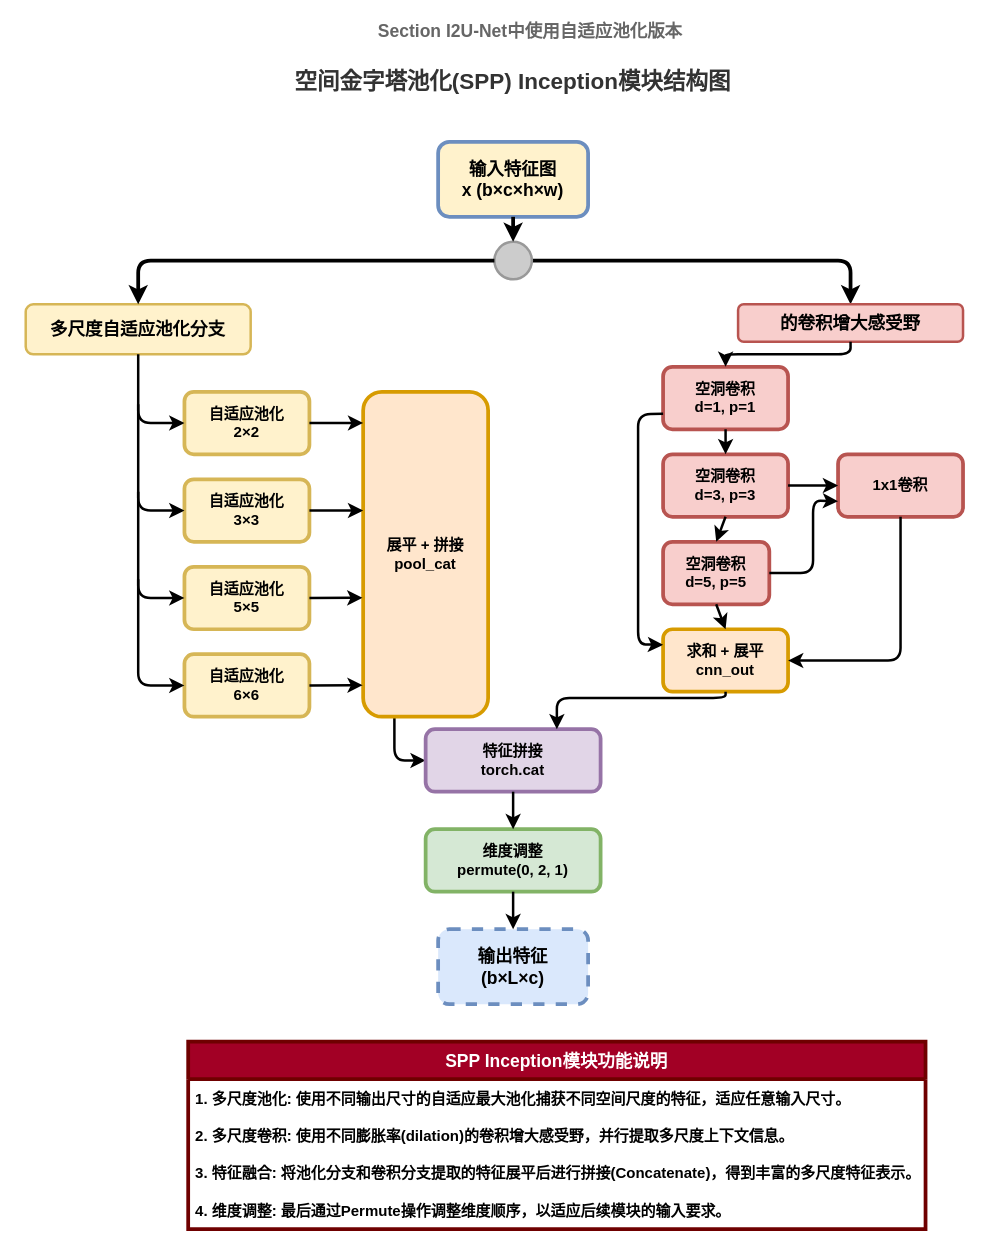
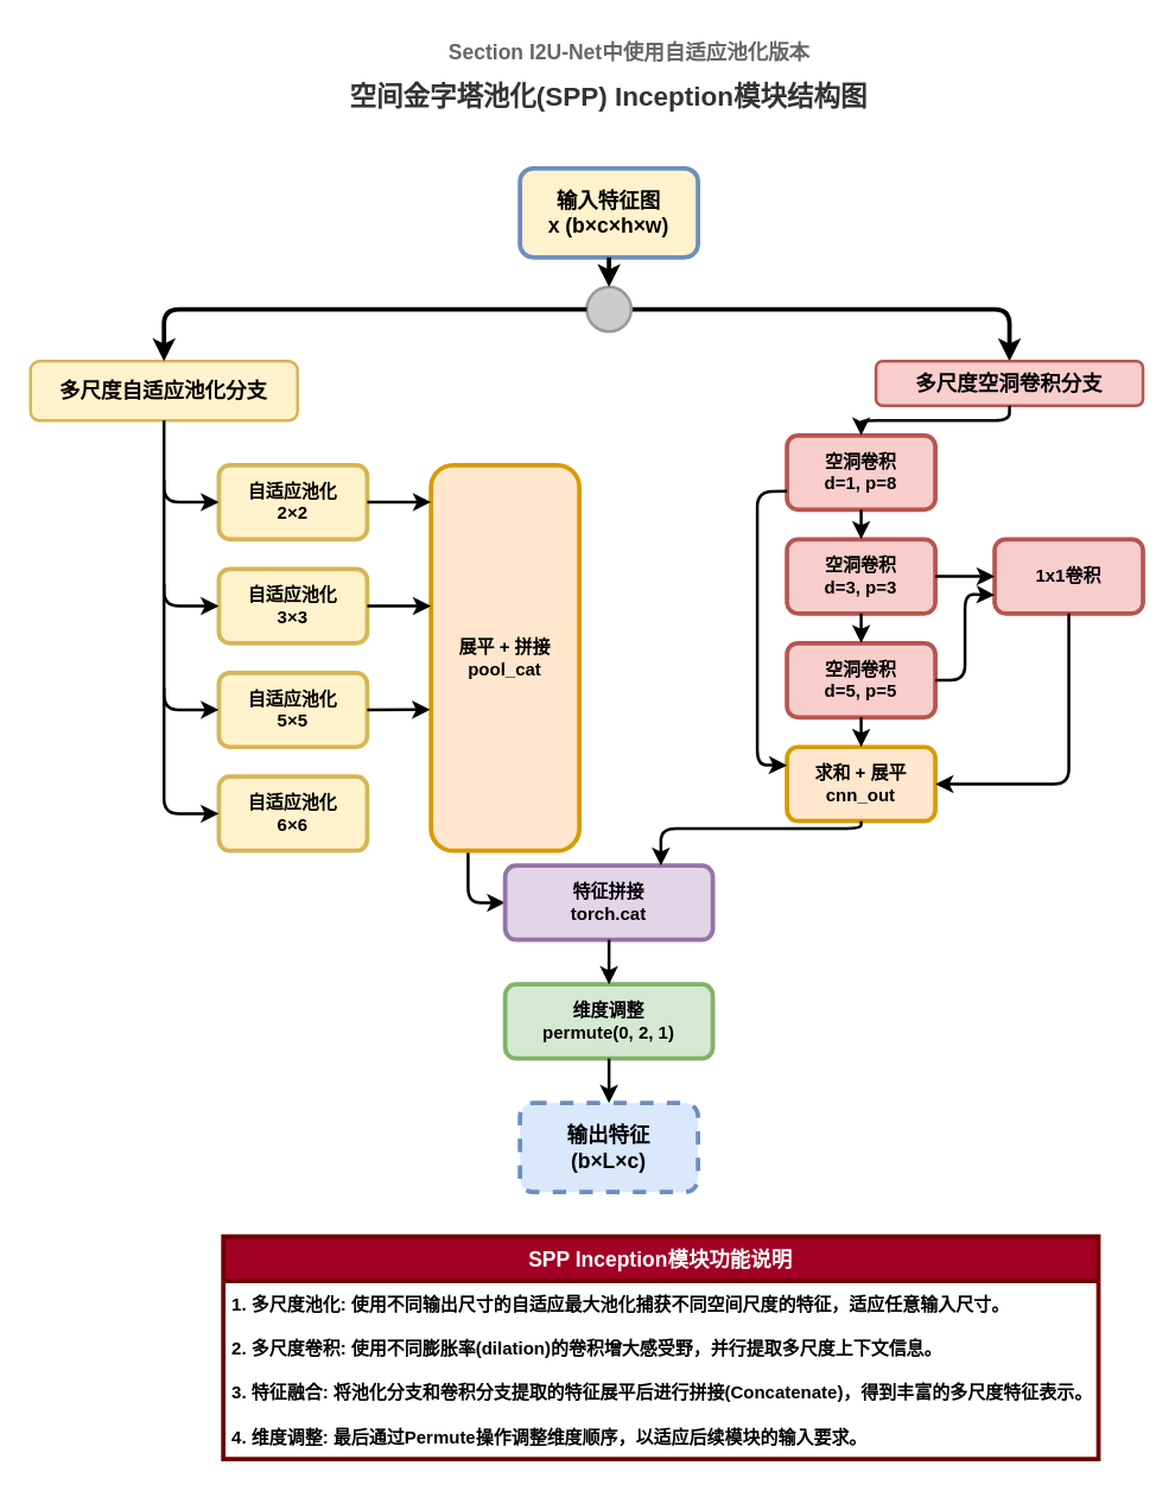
  <mxCell id="0" />
  <mxCell id="1" parent="0" />
  <mxCell id="2" value="空间金字塔池化(SPP) Inception模块结构图" style="text;html=1;strokeColor=none;fillColor=none;align=center;verticalAlign=middle;whiteSpace=wrap;rounded=0;fontStyle=1;fontSize=18;fontColor=#333333;" vertex="1" parent="1"><mxGeometry x="150" y="50" width="520" height="30" as="geometry" /></mxCell>
- <mxCell id="3" value="Section I2U-Net中使用自适应池化版本" style="text;html=1;strokeColor=none;fillColor=none;align=center;verticalAlign=middle;whiteSpace=wrap;rounded=0;fontStyle=1;fontSize=14;fontColor=#666666;" vertex="1" parent="1"><mxGeometry x="164" y="10" width="520" height="30" as="geometry" /></mxCell>
+ <mxCell id="3" value="Section I2U-Net中使用自适应池化版本" style="text;html=1;strokeColor=none;fillColor=none;align=center;verticalAlign=middle;whiteSpace=wrap;rounded=0;fontStyle=1;fontSize=14;fontColor=#666666;" vertex="1" parent="1"><mxGeometry x="164" y="20" width="520" height="30" as="geometry" /></mxCell>
  <mxCell id="4" value="输入特征图&#10;x (b×c×h×w)" style="rounded=1;whiteSpace=wrap;html=1;fillColor=#fff2cc;strokeColor=#6c8ebf;fontStyle=1;fontSize=14;strokeWidth=3;" vertex="1" parent="1"><mxGeometry x="350" y="113" width="120" height="60" as="geometry" /></mxCell>
  <mxCell id="5" style="edgeStyle=orthogonalEdgeStyle;rounded=1;orthogonalLoop=1;jettySize=auto;html=1;exitX=1;exitY=0.5;exitDx=0;exitDy=0;entryX=0.5;entryY=0;entryDx=0;entryDy=0;curved=0;strokeWidth=3;" edge="1" parent="1" source="6" target="15"><mxGeometry relative="1" as="geometry" /></mxCell>
  <mxCell id="6" value="" style="ellipse;whiteSpace=wrap;html=1;aspect=fixed;fillColor=#cccccc;strokeColor=#999999;strokeWidth=2;" vertex="1" parent="1"><mxGeometry x="395" y="193" width="30" height="30" as="geometry" /></mxCell>
  <mxCell id="7" value="" style="endArrow=classic;html=1;rounded=1;exitX=0.5;exitY=1;exitDx=0;exitDy=0;entryX=0.5;entryY=0;entryDx=0;entryDy=0;strokeWidth=3;" edge="1" parent="1" source="4" target="6"><mxGeometry width="50" height="50" relative="1" as="geometry"><mxPoint x="410" y="183" as="sourcePoint" /><mxPoint x="460" y="133" as="targetPoint" /></mxGeometry></mxCell>
  <mxCell id="8" value="多尺度自适应池化分支" style="text;html=1;strokeColor=#D6B656;fillColor=#FFF2CC;align=center;verticalAlign=middle;whiteSpace=wrap;rounded=1;fontStyle=1;fontSize=14;strokeWidth=2;" vertex="1" parent="1"><mxGeometry x="20" y="243" width="180" height="40" as="geometry" /></mxCell>
  <mxCell id="9" value="自适应池化&#10;2×2" style="rounded=1;whiteSpace=wrap;html=1;fillColor=#fff2cc;strokeColor=#d6b656;fontStyle=1;fontSize=12;strokeWidth=3;" vertex="1" parent="1"><mxGeometry x="147" y="313" width="100" height="50" as="geometry" /></mxCell>
  <mxCell id="10" value="自适应池化&#10;3×3" style="rounded=1;whiteSpace=wrap;html=1;fillColor=#fff2cc;strokeColor=#d6b656;fontStyle=1;fontSize=12;strokeWidth=3;" vertex="1" parent="1"><mxGeometry x="147" y="383" width="100" height="50" as="geometry" /></mxCell>
  <mxCell id="11" value="自适应池化&#10;5×5" style="rounded=1;whiteSpace=wrap;html=1;fillColor=#fff2cc;strokeColor=#d6b656;fontStyle=1;fontSize=12;strokeWidth=3;" vertex="1" parent="1"><mxGeometry x="147" y="453" width="100" height="50" as="geometry" /></mxCell>
  <mxCell id="12" value="自适应池化&#10;6×6" style="rounded=1;whiteSpace=wrap;html=1;fillColor=#fff2cc;strokeColor=#d6b656;fontStyle=1;fontSize=12;strokeWidth=3;" vertex="1" parent="1"><mxGeometry x="147" y="523" width="100" height="50" as="geometry" /></mxCell>
  <mxCell id="13" style="edgeStyle=orthogonalEdgeStyle;rounded=1;orthogonalLoop=1;jettySize=auto;html=1;exitX=0.25;exitY=1;exitDx=0;exitDy=0;entryX=0;entryY=0.5;entryDx=0;entryDy=0;curved=0;strokeWidth=2;" edge="1" parent="1" source="14" target="21"><mxGeometry relative="1" as="geometry" /></mxCell>
  <mxCell id="14" value="展平 + 拼接&#10;pool_cat" style="rounded=1;whiteSpace=wrap;html=1;fillColor=#ffe6cc;strokeColor=#d79b00;fontStyle=1;fontSize=12;strokeWidth=3;" vertex="1" parent="1"><mxGeometry x="290" y="313" width="100" height="260" as="geometry" /></mxCell>
- <mxCell id="15" value="的卷积增大感受野" style="text;html=1;strokeColor=#B85450;fillColor=#F8CECC;align=center;verticalAlign=middle;whiteSpace=wrap;rounded=1;fontStyle=1;fontSize=14;strokeWidth=2;" vertex="1" parent="1"><mxGeometry x="590" y="243" width="180" height="30" as="geometry" /></mxCell>
- <mxCell id="16" value="空洞卷积&#10;d=1, p=1" style="rounded=1;whiteSpace=wrap;html=1;fillColor=#f8cecc;strokeColor=#b85450;fontStyle=1;fontSize=12;strokeWidth=3;" vertex="1" parent="1"><mxGeometry x="530" y="293" width="100" height="50" as="geometry" /></mxCell>
+ <mxCell id="15" value="多尺度空洞卷积分支" style="text;html=1;strokeColor=#B85450;fillColor=#F8CECC;align=center;verticalAlign=middle;whiteSpace=wrap;rounded=1;fontStyle=1;fontSize=14;strokeWidth=2;" vertex="1" parent="1"><mxGeometry x="590" y="243" width="180" height="30" as="geometry" /></mxCell>
+ <mxCell id="16" value="空洞卷积&#10;d=1, p=8" style="rounded=1;whiteSpace=wrap;html=1;fillColor=#f8cecc;strokeColor=#b85450;fontStyle=1;fontSize=12;strokeWidth=3;" vertex="1" parent="1"><mxGeometry x="530" y="293" width="100" height="50" as="geometry" /></mxCell>
  <mxCell id="17" value="空洞卷积&#10;d=3, p=3" style="rounded=1;whiteSpace=wrap;html=1;fillColor=#f8cecc;strokeColor=#b85450;fontStyle=1;fontSize=12;strokeWidth=3;" vertex="1" parent="1"><mxGeometry x="530" y="363" width="100" height="50" as="geometry" /></mxCell>
- <mxCell id="18" value="空洞卷积&#10;d=5, p=5" style="rounded=1;whiteSpace=wrap;html=1;fillColor=#f8cecc;strokeColor=#b85450;fontStyle=1;fontSize=12;strokeWidth=3;" vertex="1" parent="1"><mxGeometry x="530" y="433" width="85" height="50" as="geometry" /></mxCell>
+ <mxCell id="18" value="空洞卷积&#10;d=5, p=5" style="rounded=1;whiteSpace=wrap;html=1;fillColor=#f8cecc;strokeColor=#b85450;fontStyle=1;fontSize=12;strokeWidth=3;" vertex="1" parent="1"><mxGeometry x="530" y="433" width="100" height="50" as="geometry" /></mxCell>
  <mxCell id="19" value="1x1卷积" style="rounded=1;whiteSpace=wrap;html=1;fillColor=#f8cecc;strokeColor=#b85450;fontStyle=1;fontSize=12;strokeWidth=3;" vertex="1" parent="1"><mxGeometry x="670" y="363" width="100" height="50" as="geometry" /></mxCell>
  <mxCell id="20" value="求和 + 展平&#10;cnn_out" style="rounded=1;whiteSpace=wrap;html=1;fillColor=#ffe6cc;strokeColor=#d79b00;fontStyle=1;fontSize=12;strokeWidth=3;" vertex="1" parent="1"><mxGeometry x="530" y="503" width="100" height="50" as="geometry" /></mxCell>
  <mxCell id="21" value="特征拼接&#10;torch.cat" style="rounded=1;whiteSpace=wrap;html=1;fillColor=#e1d5e7;strokeColor=#9673a6;fontStyle=1;fontSize=12;strokeWidth=3;" vertex="1" parent="1"><mxGeometry x="340" y="583" width="140" height="50" as="geometry" /></mxCell>
  <mxCell id="22" value="维度调整&#10;permute(0, 2, 1)" style="rounded=1;whiteSpace=wrap;html=1;fillColor=#d5e8d4;strokeColor=#82b366;fontStyle=1;fontSize=12;strokeWidth=3;" vertex="1" parent="1"><mxGeometry x="340" y="663" width="140" height="50" as="geometry" /></mxCell>
  <mxCell id="23" value="输出特征&#10;(b×L×c)" style="rounded=1;whiteSpace=wrap;html=1;fillColor=#dae8fc;strokeColor=#6c8ebf;fontStyle=1;fontSize=14;strokeWidth=3;dashed=1;" vertex="1" parent="1"><mxGeometry x="350" y="743" width="120" height="60" as="geometry" /></mxCell>
  <mxCell id="24" value="" style="edgeStyle=orthogonalEdgeStyle;endArrow=classic;html=1;rounded=1;strokeWidth=3;entryX=0.5;entryY=0;entryDx=0;entryDy=0;" edge="1" parent="1" source="6" target="8"><mxGeometry width="50" height="50" relative="1" as="geometry"><mxPoint x="410" y="233" as="sourcePoint" /><mxPoint x="180" y="233" as="targetPoint" /><Array as="points"><mxPoint x="110" y="208" /></Array></mxGeometry></mxCell>
  <mxCell id="25" value="" style="endArrow=classic;html=1;rounded=1;exitX=1;exitY=0.5;exitDx=0;exitDy=0;entryX=0;entryY=0.096;entryDx=0;entryDy=0;strokeWidth=2;jumpStyle=arc;jumpSize=6;entryPerimeter=0;" edge="1" parent="1" source="9" target="14"><mxGeometry width="50" height="50" relative="1" as="geometry"><mxPoint x="247" y="336.98" as="sourcePoint" /><mxPoint x="290.4" y="336.66" as="targetPoint" /></mxGeometry></mxCell>
  <mxCell id="26" value="" style="endArrow=classic;html=1;rounded=1;exitX=0.5;exitY=1;exitDx=0;exitDy=0;entryX=0.5;entryY=0;entryDx=0;entryDy=0;strokeWidth=2;jumpStyle=arc;jumpSize=6;" edge="1" parent="1" source="15" target="16"><mxGeometry width="50" height="50" relative="1" as="geometry"><mxPoint x="640" y="283" as="sourcePoint" /><mxPoint x="580" y="318" as="targetPoint" /><Array as="points"><mxPoint x="680" y="283" /><mxPoint x="580" y="283" /></Array></mxGeometry></mxCell>
  <mxCell id="27" value="" style="endArrow=classic;html=1;rounded=1;exitX=0.5;exitY=1;exitDx=0;exitDy=0;entryX=0.5;entryY=0;entryDx=0;entryDy=0;strokeWidth=2;jumpStyle=arc;jumpSize=6;" edge="1" parent="1" source="16" target="17"><mxGeometry width="50" height="50" relative="1" as="geometry"><mxPoint x="680" y="283" as="sourcePoint" /><mxPoint x="580" y="388" as="targetPoint" /></mxGeometry></mxCell>
  <mxCell id="28" value="" style="endArrow=classic;html=1;rounded=1;exitX=0.5;exitY=1;exitDx=0;exitDy=0;entryX=0.5;entryY=0;entryDx=0;entryDy=0;strokeWidth=2;jumpStyle=arc;jumpSize=6;" edge="1" parent="1" source="17" target="18"><mxGeometry width="50" height="50" relative="1" as="geometry"><mxPoint x="680" y="283" as="sourcePoint" /><mxPoint x="580" y="458" as="targetPoint" /></mxGeometry></mxCell>
  <mxCell id="29" value="" style="endArrow=classic;html=1;rounded=1;exitX=1;exitY=0.5;exitDx=0;exitDy=0;entryX=0;entryY=0.5;entryDx=0;entryDy=0;strokeWidth=2;jumpStyle=arc;jumpSize=6;" edge="1" parent="1" source="17" target="19"><mxGeometry width="50" height="50" relative="1" as="geometry"><mxPoint x="640" y="388" as="sourcePoint" /><mxPoint x="670" y="388" as="targetPoint" /></mxGeometry></mxCell>
  <mxCell id="30" value="" style="endArrow=classic;html=1;rounded=1;exitX=1;exitY=0.5;exitDx=0;exitDy=0;entryX=0;entryY=0.75;entryDx=0;entryDy=0;strokeWidth=2;jumpStyle=arc;jumpSize=10;" edge="1" parent="1" source="18" target="19"><mxGeometry width="50" height="50" relative="1" as="geometry"><mxPoint x="640" y="445.5" as="sourcePoint" /><mxPoint x="670" y="400.5" as="targetPoint" /><Array as="points"><mxPoint x="650" y="458" /><mxPoint x="650" y="400" /></Array></mxGeometry></mxCell>
  <mxCell id="31" value="" style="endArrow=classic;html=1;rounded=1;exitX=0;exitY=0.75;exitDx=0;exitDy=0;entryX=0;entryY=0.25;entryDx=0;entryDy=0;strokeWidth=2;jumpStyle=arc;jumpSize=10;" edge="1" parent="1" source="16" target="20"><mxGeometry width="50" height="50" relative="1" as="geometry"><mxPoint x="580" y="353" as="sourcePoint" /><mxPoint x="580" y="503" as="targetPoint" /><Array as="points"><mxPoint x="510" y="331" /><mxPoint x="510" y="515" /></Array></mxGeometry></mxCell>
  <mxCell id="32" value="" style="endArrow=classic;html=1;rounded=1;exitX=0.5;exitY=1;exitDx=0;exitDy=0;entryX=0.5;entryY=0;entryDx=0;entryDy=0;strokeWidth=2;jumpStyle=arc;jumpSize=6;" edge="1" parent="1" source="18" target="20"><mxGeometry width="50" height="50" relative="1" as="geometry"><mxPoint x="580" y="488" as="sourcePoint" /><mxPoint x="530" y="528" as="targetPoint" /></mxGeometry></mxCell>
  <mxCell id="33" value="" style="endArrow=classic;html=1;rounded=1;exitX=0.5;exitY=1;exitDx=0;exitDy=0;entryX=0.5;entryY=0;entryDx=0;entryDy=0;strokeWidth=2;jumpStyle=arc;jumpSize=6;" edge="1" parent="1" source="21" target="22"><mxGeometry width="50" height="50" relative="1" as="geometry"><mxPoint x="410" y="643" as="sourcePoint" /><mxPoint x="410" y="663" as="targetPoint" /></mxGeometry></mxCell>
  <mxCell id="34" value="" style="endArrow=classic;html=1;rounded=1;exitX=0.5;exitY=1;exitDx=0;exitDy=0;entryX=0.5;entryY=0;entryDx=0;entryDy=0;strokeWidth=2;jumpStyle=arc;jumpSize=6;" edge="1" parent="1" source="22" target="23"><mxGeometry width="50" height="50" relative="1" as="geometry"><mxPoint x="410" y="723" as="sourcePoint" /><mxPoint x="410" y="743" as="targetPoint" /></mxGeometry></mxCell>
  <mxCell id="35" value="SPP Inception模块功能说明" style="swimlane;fontStyle=1;childLayout=stackLayout;horizontal=1;startSize=30;horizontalStack=0;resizeParent=1;resizeParentMax=0;resizeLast=0;collapsible=1;marginBottom=0;fontSize=14;strokeWidth=3;fillColor=#a20025;fontColor=#ffffff;strokeColor=#6F0000;" vertex="1" parent="1"><mxGeometry x="150" y="833" width="590" height="150" as="geometry" /></mxCell>
  <mxCell id="36" value="1. 多尺度池化: 使用不同输出尺寸的自适应最大池化捕获不同空间尺度的特征，适应任意输入尺寸。" style="text;strokeColor=none;fillColor=none;align=left;verticalAlign=middle;spacingLeft=4;spacingRight=4;overflow=hidden;points=[[0,0.5],[1,0.5]];portConstraint=eastwest;rotatable=0;fontStyle=1;fontSize=12;fontColor=#000000;" vertex="1" parent="35"><mxGeometry y="30" width="590" height="30" as="geometry" /></mxCell>
  <mxCell id="37" value="2. 多尺度卷积: 使用不同膨胀率(dilation)的卷积增大感受野，并行提取多尺度上下文信息。" style="text;strokeColor=none;fillColor=none;align=left;verticalAlign=middle;spacingLeft=4;spacingRight=4;overflow=hidden;points=[[0,0.5],[1,0.5]];portConstraint=eastwest;rotatable=0;fontStyle=1;fontSize=12;fontColor=#000000;" vertex="1" parent="35"><mxGeometry y="60" width="590" height="30" as="geometry" /></mxCell>
  <mxCell id="38" value="3. 特征融合: 将池化分支和卷积分支提取的特征展平后进行拼接(Concatenate)，得到丰富的多尺度特征表示。" style="text;strokeColor=none;fillColor=none;align=left;verticalAlign=middle;spacingLeft=4;spacingRight=4;overflow=hidden;points=[[0,0.5],[1,0.5]];portConstraint=eastwest;rotatable=0;fontStyle=1;fontSize=12;fontColor=#000000;" vertex="1" parent="35"><mxGeometry y="90" width="590" height="30" as="geometry" /></mxCell>
  <mxCell id="39" value="4. 维度调整: 最后通过Permute操作调整维度顺序，以适应后续模块的输入要求。" style="text;strokeColor=none;fillColor=none;align=left;verticalAlign=middle;spacingLeft=4;spacingRight=4;overflow=hidden;points=[[0,0.5],[1,0.5]];portConstraint=eastwest;rotatable=0;fontStyle=1;fontSize=12;fontColor=#000000;" vertex="1" parent="35"><mxGeometry y="120" width="590" height="30" as="geometry" /></mxCell>
  <mxCell id="40" value="" style="endArrow=classic;html=1;rounded=1;entryX=0;entryY=0.5;entryDx=0;entryDy=0;strokeWidth=2;exitX=0.5;exitY=1;exitDx=0;exitDy=0;" edge="1" parent="1" source="8" target="9"><mxGeometry width="50" height="50" relative="1" as="geometry"><mxPoint x="110" y="293" as="sourcePoint" /><mxPoint x="147" y="338" as="targetPoint" /><Array as="points"><mxPoint x="110" y="338" /></Array></mxGeometry></mxCell>
  <mxCell id="41" value="" style="endArrow=classic;html=1;rounded=1;entryX=0;entryY=0.5;entryDx=0;entryDy=0;strokeWidth=2;" edge="1" parent="1" target="10"><mxGeometry width="50" height="50" relative="1" as="geometry"><mxPoint x="110" y="323" as="sourcePoint" /><mxPoint x="147" y="407.58" as="targetPoint" /><Array as="points"><mxPoint x="110" y="408" /></Array></mxGeometry></mxCell>
  <mxCell id="42" value="" style="endArrow=classic;html=1;rounded=1;entryX=0;entryY=0.5;entryDx=0;entryDy=0;strokeWidth=2;" edge="1" parent="1" target="11"><mxGeometry width="50" height="50" relative="1" as="geometry"><mxPoint x="110" y="393" as="sourcePoint" /><mxPoint x="147" y="477.58" as="targetPoint" /><Array as="points"><mxPoint x="110" y="478" /></Array></mxGeometry></mxCell>
  <mxCell id="43" value="" style="endArrow=classic;html=1;rounded=1;entryX=0;entryY=0.5;entryDx=0;entryDy=0;strokeWidth=2;" edge="1" parent="1" target="12"><mxGeometry width="50" height="50" relative="1" as="geometry"><mxPoint x="110" y="463" as="sourcePoint" /><mxPoint x="147" y="548" as="targetPoint" /><Array as="points"><mxPoint x="110" y="548" /></Array></mxGeometry></mxCell>
  <mxCell id="44" value="" style="endArrow=classic;html=1;rounded=1;exitX=1;exitY=0.5;exitDx=0;exitDy=0;strokeWidth=2;jumpStyle=arc;jumpSize=8;" edge="1" parent="1" source="10"><mxGeometry width="50" height="50" relative="1" as="geometry"><mxPoint x="247" y="408" as="sourcePoint" /><mxPoint x="290" y="408" as="targetPoint" /></mxGeometry></mxCell>
  <mxCell id="45" value="" style="endArrow=classic;html=1;rounded=1;exitX=1;exitY=0.5;exitDx=0;exitDy=0;entryX=-0.006;entryY=0.634;entryDx=0;entryDy=0;strokeWidth=2;jumpStyle=arc;jumpSize=8;entryPerimeter=0;" edge="1" parent="1" source="11" target="14"><mxGeometry width="50" height="50" relative="1" as="geometry"><mxPoint x="247" y="478" as="sourcePoint" /><mxPoint x="290" y="478" as="targetPoint" /></mxGeometry></mxCell>
- <mxCell id="46" value="" style="endArrow=classic;html=1;rounded=1;exitX=1;exitY=0.5;exitDx=0;exitDy=0;entryX=-0.004;entryY=0.903;entryDx=0;entryDy=0;strokeWidth=2;jumpStyle=arc;jumpSize=8;entryPerimeter=0;" edge="1" parent="1" source="12" target="14"><mxGeometry width="50" height="50" relative="1" as="geometry"><mxPoint x="247" y="548" as="sourcePoint" /><mxPoint x="290" y="548" as="targetPoint" /></mxGeometry></mxCell>
  <mxCell id="47" value="" style="endArrow=classic;html=1;rounded=1;exitX=0.5;exitY=1;exitDx=0;exitDy=0;entryX=1;entryY=0.5;entryDx=0;entryDy=0;strokeWidth=2;jumpStyle=arc;jumpSize=8;" edge="1" parent="1" source="19" target="20"><mxGeometry width="50" height="50" relative="1" as="geometry"><mxPoint x="720" y="423" as="sourcePoint" /><mxPoint x="630" y="528" as="targetPoint" /><Array as="points"><mxPoint x="720" y="528" /></Array></mxGeometry></mxCell>
  <mxCell id="48" value="" style="endArrow=classic;html=1;rounded=1;exitX=0.5;exitY=1;exitDx=0;exitDy=0;entryX=0.75;entryY=0;entryDx=0;entryDy=0;strokeWidth=2;jumpStyle=arc;jumpSize=8;" edge="1" parent="1" source="20" target="21"><mxGeometry width="50" height="50" relative="1" as="geometry"><mxPoint x="580" y="558" as="sourcePoint" /><mxPoint x="445" y="583" as="targetPoint" /><Array as="points"><mxPoint x="580" y="558" /><mxPoint x="445" y="558" /></Array></mxGeometry></mxCell>
